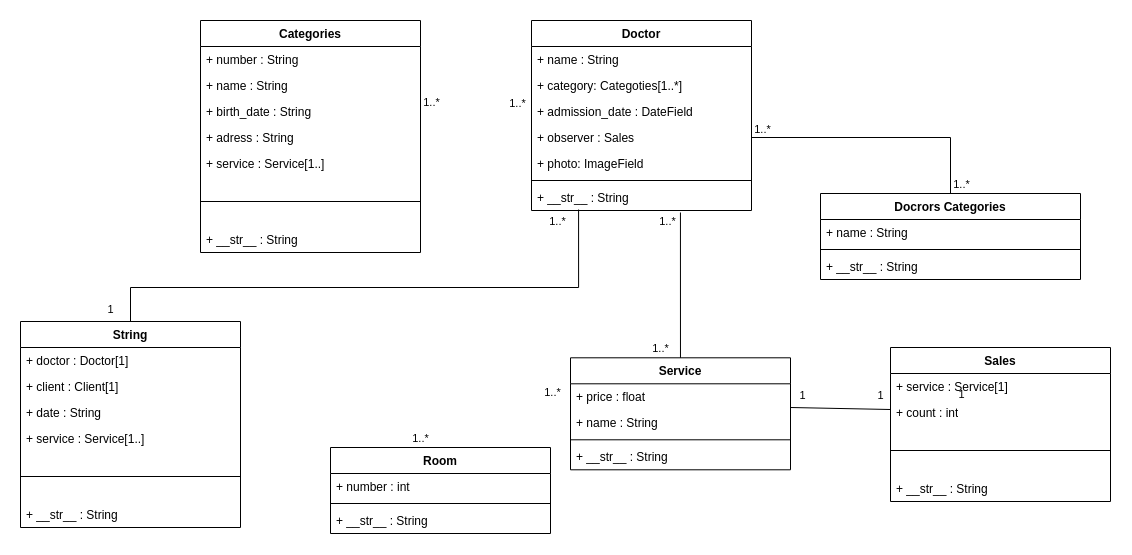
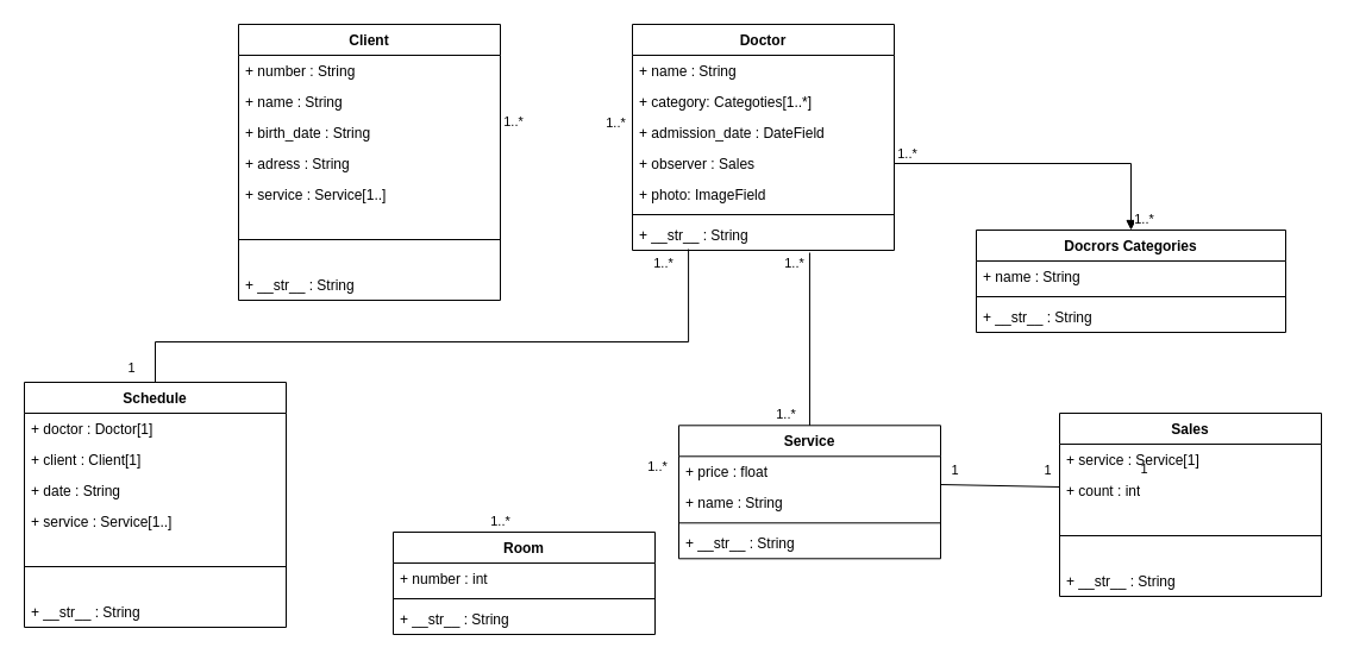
  <mxCell id="0" />
  <mxCell id="1" parent="0" />
  <mxCell id="2" value="Doctor" style="swimlane;fontStyle=1;align=center;verticalAlign=top;childLayout=stackLayout;horizontal=1;startSize=26;horizontalStack=0;resizeParent=1;resizeParentMax=0;resizeLast=0;collapsible=1;marginBottom=0;whiteSpace=wrap;html=1;" vertex="1" parent="1"><mxGeometry x="531" y="20" width="220" height="190" as="geometry" /></mxCell>
  <mxCell id="3" value="+ name : String" style="text;strokeColor=none;fillColor=none;align=left;verticalAlign=top;spacingLeft=4;spacingRight=4;overflow=hidden;rotatable=0;points=[[0,0.5],[1,0.5]];portConstraint=eastwest;whiteSpace=wrap;html=1;" vertex="1" parent="2"><mxGeometry y="26" width="220" height="26" as="geometry" /></mxCell>
  <mxCell id="4" value="+ category: Categoties[1..*]" style="text;strokeColor=none;fillColor=none;align=left;verticalAlign=top;spacingLeft=4;spacingRight=4;overflow=hidden;rotatable=0;points=[[0,0.5],[1,0.5]];portConstraint=eastwest;whiteSpace=wrap;html=1;" vertex="1" parent="2"><mxGeometry y="52" width="220" height="26" as="geometry" /></mxCell>
  <mxCell id="5" value="+ admission_date : DateField" style="text;strokeColor=none;fillColor=none;align=left;verticalAlign=top;spacingLeft=4;spacingRight=4;overflow=hidden;rotatable=0;points=[[0,0.5],[1,0.5]];portConstraint=eastwest;whiteSpace=wrap;html=1;" vertex="1" parent="2"><mxGeometry y="78" width="220" height="26" as="geometry" /></mxCell>
  <mxCell id="6" value="+&amp;nbsp;observer : Sales" style="text;strokeColor=none;fillColor=none;align=left;verticalAlign=top;spacingLeft=4;spacingRight=4;overflow=hidden;rotatable=0;points=[[0,0.5],[1,0.5]];portConstraint=eastwest;whiteSpace=wrap;html=1;" vertex="1" parent="2"><mxGeometry y="104" width="220" height="26" as="geometry" /></mxCell>
  <mxCell id="7" value="+ photo: ImageField" style="text;strokeColor=none;fillColor=none;align=left;verticalAlign=top;spacingLeft=4;spacingRight=4;overflow=hidden;rotatable=0;points=[[0,0.5],[1,0.5]];portConstraint=eastwest;whiteSpace=wrap;html=1;" vertex="1" parent="2"><mxGeometry y="130" width="220" height="26" as="geometry" /></mxCell>
  <mxCell id="8" value="" style="line;strokeWidth=1;fillColor=none;align=left;verticalAlign=middle;spacingTop=-1;spacingLeft=3;spacingRight=3;rotatable=0;labelPosition=right;points=[];portConstraint=eastwest;strokeColor=inherit;" vertex="1" parent="2"><mxGeometry y="156" width="220" height="8" as="geometry" /></mxCell>
  <mxCell id="9" value="+ __str__ : String" style="text;strokeColor=none;fillColor=none;align=left;verticalAlign=top;spacingLeft=4;spacingRight=4;overflow=hidden;rotatable=0;points=[[0,0.5],[1,0.5]];portConstraint=eastwest;whiteSpace=wrap;html=1;" vertex="1" parent="2"><mxGeometry y="164" width="220" height="26" as="geometry" /></mxCell>
  <mxCell id="10" value="Docrors Categories" style="swimlane;fontStyle=1;align=center;verticalAlign=top;childLayout=stackLayout;horizontal=1;startSize=26;horizontalStack=0;resizeParent=1;resizeParentMax=0;resizeLast=0;collapsible=1;marginBottom=0;whiteSpace=wrap;html=1;" vertex="1" parent="1"><mxGeometry x="820" y="193" width="260" height="86" as="geometry" /></mxCell>
  <mxCell id="11" value="+ name : String" style="text;strokeColor=none;fillColor=none;align=left;verticalAlign=top;spacingLeft=4;spacingRight=4;overflow=hidden;rotatable=0;points=[[0,0.5],[1,0.5]];portConstraint=eastwest;whiteSpace=wrap;html=1;" vertex="1" parent="10"><mxGeometry y="26" width="260" height="26" as="geometry" /></mxCell>
  <mxCell id="12" value="" style="line;strokeWidth=1;fillColor=none;align=left;verticalAlign=middle;spacingTop=-1;spacingLeft=3;spacingRight=3;rotatable=0;labelPosition=right;points=[];portConstraint=eastwest;strokeColor=inherit;" vertex="1" parent="10"><mxGeometry y="52" width="260" height="8" as="geometry" /></mxCell>
  <mxCell id="13" value="+ __str__ : String" style="text;strokeColor=none;fillColor=none;align=left;verticalAlign=top;spacingLeft=4;spacingRight=4;overflow=hidden;rotatable=0;points=[[0,0.5],[1,0.5]];portConstraint=eastwest;whiteSpace=wrap;html=1;" vertex="1" parent="10"><mxGeometry y="60" width="260" height="26" as="geometry" /></mxCell>
  <mxCell id="14" value="Service" style="swimlane;fontStyle=1;align=center;verticalAlign=top;childLayout=stackLayout;horizontal=1;startSize=26;horizontalStack=0;resizeParent=1;resizeParentMax=0;resizeLast=0;collapsible=1;marginBottom=0;whiteSpace=wrap;html=1;" vertex="1" parent="1"><mxGeometry x="570" y="357.3" width="220" height="112" as="geometry" /></mxCell>
  <mxCell id="15" value="+ price : float" style="text;strokeColor=none;fillColor=none;align=left;verticalAlign=top;spacingLeft=4;spacingRight=4;overflow=hidden;rotatable=0;points=[[0,0.5],[1,0.5]];portConstraint=eastwest;whiteSpace=wrap;html=1;" vertex="1" parent="14"><mxGeometry y="26" width="220" height="26" as="geometry" /></mxCell>
  <mxCell id="16" value="+ name : String" style="text;strokeColor=none;fillColor=none;align=left;verticalAlign=top;spacingLeft=4;spacingRight=4;overflow=hidden;rotatable=0;points=[[0,0.5],[1,0.5]];portConstraint=eastwest;whiteSpace=wrap;html=1;" vertex="1" parent="14"><mxGeometry y="52" width="220" height="26" as="geometry" /></mxCell>
  <mxCell id="17" value="" style="line;strokeWidth=1;fillColor=none;align=left;verticalAlign=middle;spacingTop=-1;spacingLeft=3;spacingRight=3;rotatable=0;labelPosition=right;points=[];portConstraint=eastwest;strokeColor=inherit;" vertex="1" parent="14"><mxGeometry y="78" width="220" height="8" as="geometry" /></mxCell>
  <mxCell id="18" value="+ __str__ : String" style="text;strokeColor=none;fillColor=none;align=left;verticalAlign=top;spacingLeft=4;spacingRight=4;overflow=hidden;rotatable=0;points=[[0,0.5],[1,0.5]];portConstraint=eastwest;whiteSpace=wrap;html=1;" vertex="1" parent="14"><mxGeometry y="86" width="220" height="26" as="geometry" /></mxCell>
- <mxCell id="19" value="" style="endArrow=none;html=1;rounded=0;exitX=1;exitY=0.5;exitDx=0;exitDy=0;" edge="1" parent="1" source="6" target="10"><mxGeometry width="50" height="50" relative="1" as="geometry"><mxPoint x="880" y="137" as="sourcePoint" /><mxPoint x="930" y="87" as="targetPoint" /><Array as="points"><mxPoint x="950" y="137" /></Array></mxGeometry></mxCell>
+ <mxCell id="19" value="" style="endArrow=block;html=1;rounded=0;exitX=1;exitY=0.5;exitDx=0;exitDy=0;" edge="1" parent="1" source="6" target="10"><mxGeometry width="50" height="50" relative="1" as="geometry"><mxPoint x="880" y="137" as="sourcePoint" /><mxPoint x="930" y="87" as="targetPoint" /><Array as="points"><mxPoint x="950" y="137" /></Array></mxGeometry></mxCell>
  <mxCell id="20" value="1..*" style="edgeLabel;html=1;align=center;verticalAlign=middle;resizable=0;points=[];" vertex="1" connectable="0" parent="19"><mxGeometry x="-0.924" y="1" relative="1" as="geometry"><mxPoint y="-8" as="offset" /></mxGeometry></mxCell>
  <mxCell id="21" value="1..*" style="edgeLabel;html=1;align=center;verticalAlign=middle;resizable=0;points=[];" vertex="1" connectable="0" parent="19"><mxGeometry x="0.92" relative="1" as="geometry"><mxPoint x="10" as="offset" /></mxGeometry></mxCell>
  <mxCell id="22" value="1..*" style="edgeLabel;html=1;align=center;verticalAlign=middle;resizable=0;points=[];" vertex="1" connectable="0" parent="1"><mxGeometry x="516" y="102" as="geometry" /></mxCell>
  <mxCell id="23" value="1" style="edgeLabel;html=1;align=center;verticalAlign=middle;resizable=0;points=[];" vertex="1" connectable="0" parent="1"><mxGeometry x="960" y="393" as="geometry" /></mxCell>
  <mxCell id="24" value="" style="endArrow=none;html=1;rounded=0;entryX=0.677;entryY=1.077;entryDx=0;entryDy=0;entryPerimeter=0;" edge="1" parent="1" source="14" target="9"><mxGeometry width="50" height="50" relative="1" as="geometry"><mxPoint x="650" y="347" as="sourcePoint" /><mxPoint x="540" y="257" as="targetPoint" /></mxGeometry></mxCell>
  <mxCell id="25" value="1..*" style="edgeLabel;html=1;align=center;verticalAlign=middle;resizable=0;points=[];" vertex="1" connectable="0" parent="24"><mxGeometry x="-0.848" y="-2" relative="1" as="geometry"><mxPoint x="-22" y="1" as="offset" /></mxGeometry></mxCell>
- <mxCell id="26" value="&lt;div&gt;Categories&lt;/div&gt;&lt;div&gt;&lt;br&gt;&lt;/div&gt;" style="swimlane;fontStyle=1;align=center;verticalAlign=top;childLayout=stackLayout;horizontal=1;startSize=26;horizontalStack=0;resizeParent=1;resizeParentMax=0;resizeLast=0;collapsible=1;marginBottom=0;whiteSpace=wrap;html=1;" vertex="1" parent="1"><mxGeometry x="200" y="20" width="220" height="232" as="geometry" /></mxCell>
+ <mxCell id="26" value="&lt;div&gt;Client&lt;/div&gt;&lt;div&gt;&lt;br&gt;&lt;/div&gt;" style="swimlane;fontStyle=1;align=center;verticalAlign=top;childLayout=stackLayout;horizontal=1;startSize=26;horizontalStack=0;resizeParent=1;resizeParentMax=0;resizeLast=0;collapsible=1;marginBottom=0;whiteSpace=wrap;html=1;" vertex="1" parent="1"><mxGeometry x="200" y="20" width="220" height="232" as="geometry" /></mxCell>
  <mxCell id="27" value="+ number : String" style="text;strokeColor=none;fillColor=none;align=left;verticalAlign=top;spacingLeft=4;spacingRight=4;overflow=hidden;rotatable=0;points=[[0,0.5],[1,0.5]];portConstraint=eastwest;whiteSpace=wrap;html=1;" vertex="1" parent="26"><mxGeometry y="26" width="220" height="26" as="geometry" /></mxCell>
  <mxCell id="28" value="+ name : String" style="text;strokeColor=none;fillColor=none;align=left;verticalAlign=top;spacingLeft=4;spacingRight=4;overflow=hidden;rotatable=0;points=[[0,0.5],[1,0.5]];portConstraint=eastwest;whiteSpace=wrap;html=1;" vertex="1" parent="26"><mxGeometry y="52" width="220" height="26" as="geometry" /></mxCell>
  <mxCell id="29" value="+ birth_date : String" style="text;strokeColor=none;fillColor=none;align=left;verticalAlign=top;spacingLeft=4;spacingRight=4;overflow=hidden;rotatable=0;points=[[0,0.5],[1,0.5]];portConstraint=eastwest;whiteSpace=wrap;html=1;" vertex="1" parent="26"><mxGeometry y="78" width="220" height="26" as="geometry" /></mxCell>
  <mxCell id="30" value="+ adress : String" style="text;strokeColor=none;fillColor=none;align=left;verticalAlign=top;spacingLeft=4;spacingRight=4;overflow=hidden;rotatable=0;points=[[0,0.5],[1,0.5]];portConstraint=eastwest;whiteSpace=wrap;html=1;" vertex="1" parent="26"><mxGeometry y="104" width="220" height="26" as="geometry" /></mxCell>
  <mxCell id="31" value="+ service : Service[1..]" style="text;strokeColor=none;fillColor=none;align=left;verticalAlign=top;spacingLeft=4;spacingRight=4;overflow=hidden;rotatable=0;points=[[0,0.5],[1,0.5]];portConstraint=eastwest;whiteSpace=wrap;html=1;" vertex="1" parent="26"><mxGeometry y="130" width="220" height="26" as="geometry" /></mxCell>
  <mxCell id="32" value="" style="line;strokeWidth=1;fillColor=none;align=left;verticalAlign=middle;spacingTop=-1;spacingLeft=3;spacingRight=3;rotatable=0;labelPosition=right;points=[];portConstraint=eastwest;strokeColor=inherit;" vertex="1" parent="26"><mxGeometry y="156" width="220" height="50" as="geometry" /></mxCell>
  <mxCell id="33" value="+ __str__ : String" style="text;strokeColor=none;fillColor=none;align=left;verticalAlign=top;spacingLeft=4;spacingRight=4;overflow=hidden;rotatable=0;points=[[0,0.5],[1,0.5]];portConstraint=eastwest;whiteSpace=wrap;html=1;" vertex="1" parent="26"><mxGeometry y="206" width="220" height="26" as="geometry" /></mxCell>
  <mxCell id="34" value="Room" style="swimlane;fontStyle=1;align=center;verticalAlign=top;childLayout=stackLayout;horizontal=1;startSize=26;horizontalStack=0;resizeParent=1;resizeParentMax=0;resizeLast=0;collapsible=1;marginBottom=0;whiteSpace=wrap;html=1;" vertex="1" parent="1"><mxGeometry x="330" y="447" width="220" height="86" as="geometry" /></mxCell>
  <mxCell id="35" value="+ number : int" style="text;strokeColor=none;fillColor=none;align=left;verticalAlign=top;spacingLeft=4;spacingRight=4;overflow=hidden;rotatable=0;points=[[0,0.5],[1,0.5]];portConstraint=eastwest;whiteSpace=wrap;html=1;" vertex="1" parent="34"><mxGeometry y="26" width="220" height="26" as="geometry" /></mxCell>
  <mxCell id="36" value="" style="line;strokeWidth=1;fillColor=none;align=left;verticalAlign=middle;spacingTop=-1;spacingLeft=3;spacingRight=3;rotatable=0;labelPosition=right;points=[];portConstraint=eastwest;strokeColor=inherit;" vertex="1" parent="34"><mxGeometry y="52" width="220" height="8" as="geometry" /></mxCell>
  <mxCell id="37" value="+ __str__ : String" style="text;strokeColor=none;fillColor=none;align=left;verticalAlign=top;spacingLeft=4;spacingRight=4;overflow=hidden;rotatable=0;points=[[0,0.5],[1,0.5]];portConstraint=eastwest;whiteSpace=wrap;html=1;" vertex="1" parent="34"><mxGeometry y="60" width="220" height="26" as="geometry" /></mxCell>
  <mxCell id="38" style="edgeStyle=orthogonalEdgeStyle;rounded=0;orthogonalLoop=1;jettySize=auto;html=1;entryX=0.214;entryY=0.962;entryDx=0;entryDy=0;entryPerimeter=0;endArrow=none;endFill=0;" edge="1" parent="1" source="39" target="9"><mxGeometry relative="1" as="geometry"><Array as="points"><mxPoint x="130" y="287" /><mxPoint x="578" y="287" /></Array></mxGeometry></mxCell>
- <mxCell id="39" value="String" style="swimlane;fontStyle=1;align=center;verticalAlign=top;childLayout=stackLayout;horizontal=1;startSize=26;horizontalStack=0;resizeParent=1;resizeParentMax=0;resizeLast=0;collapsible=1;marginBottom=0;whiteSpace=wrap;html=1;" vertex="1" parent="1"><mxGeometry x="20" y="321" width="220" height="206" as="geometry" /></mxCell>
+ <mxCell id="39" value="Schedule" style="swimlane;fontStyle=1;align=center;verticalAlign=top;childLayout=stackLayout;horizontal=1;startSize=26;horizontalStack=0;resizeParent=1;resizeParentMax=0;resizeLast=0;collapsible=1;marginBottom=0;whiteSpace=wrap;html=1;" vertex="1" parent="1"><mxGeometry x="20" y="321" width="220" height="206" as="geometry" /></mxCell>
  <mxCell id="40" value="+ doctor : Doctor[1]" style="text;strokeColor=none;fillColor=none;align=left;verticalAlign=top;spacingLeft=4;spacingRight=4;overflow=hidden;rotatable=0;points=[[0,0.5],[1,0.5]];portConstraint=eastwest;whiteSpace=wrap;html=1;" vertex="1" parent="39"><mxGeometry y="26" width="220" height="26" as="geometry" /></mxCell>
  <mxCell id="41" value="+ client : Client[1]" style="text;strokeColor=none;fillColor=none;align=left;verticalAlign=top;spacingLeft=4;spacingRight=4;overflow=hidden;rotatable=0;points=[[0,0.5],[1,0.5]];portConstraint=eastwest;whiteSpace=wrap;html=1;" vertex="1" parent="39"><mxGeometry y="52" width="220" height="26" as="geometry" /></mxCell>
  <mxCell id="42" value="+ date : String" style="text;strokeColor=none;fillColor=none;align=left;verticalAlign=top;spacingLeft=4;spacingRight=4;overflow=hidden;rotatable=0;points=[[0,0.5],[1,0.5]];portConstraint=eastwest;whiteSpace=wrap;html=1;" vertex="1" parent="39"><mxGeometry y="78" width="220" height="26" as="geometry" /></mxCell>
  <mxCell id="43" value="+ service : Service[1..]" style="text;strokeColor=none;fillColor=none;align=left;verticalAlign=top;spacingLeft=4;spacingRight=4;overflow=hidden;rotatable=0;points=[[0,0.5],[1,0.5]];portConstraint=eastwest;whiteSpace=wrap;html=1;" vertex="1" parent="39"><mxGeometry y="104" width="220" height="26" as="geometry" /></mxCell>
  <mxCell id="44" value="" style="line;strokeWidth=1;fillColor=none;align=left;verticalAlign=middle;spacingTop=-1;spacingLeft=3;spacingRight=3;rotatable=0;labelPosition=right;points=[];portConstraint=eastwest;strokeColor=inherit;" vertex="1" parent="39"><mxGeometry y="130" width="220" height="50" as="geometry" /></mxCell>
  <mxCell id="45" value="+ __str__ : String" style="text;strokeColor=none;fillColor=none;align=left;verticalAlign=top;spacingLeft=4;spacingRight=4;overflow=hidden;rotatable=0;points=[[0,0.5],[1,0.5]];portConstraint=eastwest;whiteSpace=wrap;html=1;" vertex="1" parent="39"><mxGeometry y="180" width="220" height="26" as="geometry" /></mxCell>
  <mxCell id="46" value="Sales" style="swimlane;fontStyle=1;align=center;verticalAlign=top;childLayout=stackLayout;horizontal=1;startSize=26;horizontalStack=0;resizeParent=1;resizeParentMax=0;resizeLast=0;collapsible=1;marginBottom=0;whiteSpace=wrap;html=1;" vertex="1" parent="1"><mxGeometry x="890" y="347" width="220" height="154" as="geometry" /></mxCell>
  <mxCell id="47" value="+ service : Service[1]" style="text;strokeColor=none;fillColor=none;align=left;verticalAlign=top;spacingLeft=4;spacingRight=4;overflow=hidden;rotatable=0;points=[[0,0.5],[1,0.5]];portConstraint=eastwest;whiteSpace=wrap;html=1;" vertex="1" parent="46"><mxGeometry y="26" width="220" height="26" as="geometry" /></mxCell>
  <mxCell id="48" value="+ count : int" style="text;strokeColor=none;fillColor=none;align=left;verticalAlign=top;spacingLeft=4;spacingRight=4;overflow=hidden;rotatable=0;points=[[0,0.5],[1,0.5]];portConstraint=eastwest;whiteSpace=wrap;html=1;" vertex="1" parent="46"><mxGeometry y="52" width="220" height="26" as="geometry" /></mxCell>
  <mxCell id="49" value="" style="line;strokeWidth=1;fillColor=none;align=left;verticalAlign=middle;spacingTop=-1;spacingLeft=3;spacingRight=3;rotatable=0;labelPosition=right;points=[];portConstraint=eastwest;strokeColor=inherit;" vertex="1" parent="46"><mxGeometry y="78" width="220" height="50" as="geometry" /></mxCell>
  <mxCell id="50" value="+ __str__ : String" style="text;strokeColor=none;fillColor=none;align=left;verticalAlign=top;spacingLeft=4;spacingRight=4;overflow=hidden;rotatable=0;points=[[0,0.5],[1,0.5]];portConstraint=eastwest;whiteSpace=wrap;html=1;" vertex="1" parent="46"><mxGeometry y="128" width="220" height="26" as="geometry" /></mxCell>
  <mxCell id="51" value="1..*" style="edgeLabel;html=1;align=center;verticalAlign=middle;resizable=0;points=[];" vertex="1" connectable="0" parent="1"><mxGeometry x="669.999" y="357.943" as="geometry"><mxPoint x="-3" y="-137" as="offset" /></mxGeometry></mxCell>
  <mxCell id="52" value="" style="endArrow=none;html=1;rounded=0;" edge="1" parent="1"><mxGeometry width="50" height="50" relative="1" as="geometry"><mxPoint x="790" y="407" as="sourcePoint" /><mxPoint x="890" y="409" as="targetPoint" /></mxGeometry></mxCell>
  <mxCell id="53" value="1" style="edgeLabel;html=1;align=center;verticalAlign=middle;resizable=0;points=[];" vertex="1" connectable="0" parent="1"><mxGeometry x="869.958" y="407" as="geometry"><mxPoint x="10" y="-13" as="offset" /></mxGeometry></mxCell>
  <mxCell id="54" value="1" style="edgeLabel;html=1;align=center;verticalAlign=middle;resizable=0;points=[];" vertex="1" connectable="0" parent="1"><mxGeometry x="779.998" y="399.16" as="geometry"><mxPoint x="22" y="-5" as="offset" /></mxGeometry></mxCell>
  <mxCell id="55" value="1..*" style="edgeLabel;html=1;align=center;verticalAlign=middle;resizable=0;points=[];" vertex="1" connectable="0" parent="1"><mxGeometry x="599.999" y="357.943" as="geometry"><mxPoint x="-48" y="34" as="offset" /></mxGeometry></mxCell>
  <mxCell id="56" value="1..*" style="edgeLabel;html=1;align=center;verticalAlign=middle;resizable=0;points=[];" vertex="1" connectable="0" parent="1"><mxGeometry x="419.999" y="437.003" as="geometry" /></mxCell>
  <mxCell id="57" value="1..*" style="edgeLabel;html=1;align=center;verticalAlign=middle;resizable=0;points=[];" vertex="1" connectable="0" parent="1"><mxGeometry x="531" y="115" as="geometry"><mxPoint x="-101" y="-14" as="offset" /></mxGeometry></mxCell>
  <mxCell id="58" value="1" style="edgeLabel;html=1;align=center;verticalAlign=middle;resizable=0;points=[];" vertex="1" connectable="0" parent="1"><mxGeometry x="99.998" y="321" as="geometry"><mxPoint x="10" y="-13" as="offset" /></mxGeometry></mxCell>
  <mxCell id="59" value="1..*" style="edgeLabel;html=1;align=center;verticalAlign=middle;resizable=0;points=[];" vertex="1" connectable="0" parent="1"><mxGeometry x="559.999" y="357.943" as="geometry"><mxPoint x="-3" y="-137" as="offset" /></mxGeometry></mxCell>
